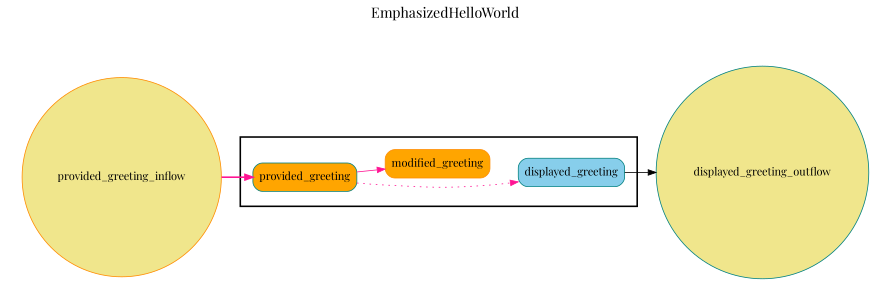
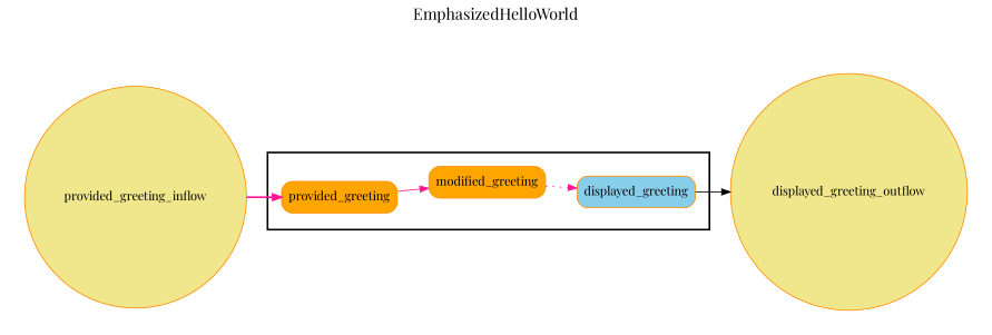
  digraph {
    fontname="Playfair Display"
    fontsize=18
    label=EmphasizedHelloWorld
    labelloc=t
    rankdir=LR
    node [color=teal fillcolor=orange fontname="Playfair Display" peripheries=1 shape=box style="rounded,filled"]
    edge [color=deeppink fontname="Playfair Display" style=solid]
-   displayed_greeting [fillcolor=skyblue]
+   displayed_greeting [color=darkorange fillcolor=skyblue]
    modified_greeting [color=darkorange]
-   provided_greeting
+   provided_greeting [color=darkorange]
    provided_greeting_inflow [color=darkorange fillcolor=khaki shape=circle style=filled width=0.2]
-   displayed_greeting_outflow [fillcolor=khaki shape=circle style=filled width=0.2]
+   displayed_greeting_outflow [color=darkorange fillcolor=khaki shape=circle style=filled width=0.2]
    subgraph cluster_1 {
      color=black
      label=""
      penwidth=2
      subgraph cluster_2 {
        color=white
        label=""
        penwidth=2
        displayed_greeting
        modified_greeting
        provided_greeting
      }
    }
    subgraph cluster_3 {
      color=white
      label=""
      penwidth=2
      subgraph cluster_4 {
        color=white
        label=""
        penwidth=2
        provided_greeting_inflow
      }
    }
    subgraph cluster_5 {
      color=white
      label=""
      penwidth=2
      subgraph cluster_6 {
        color=white
        label=""
        penwidth=2
        displayed_greeting_outflow
      }
    }
    displayed_greeting -> displayed_greeting_outflow [color=black]
-   provided_greeting -> displayed_greeting [style=dotted]
+   modified_greeting -> displayed_greeting [style=dotted]
    provided_greeting -> modified_greeting
    provided_greeting_inflow -> provided_greeting [style=bold]
  }
